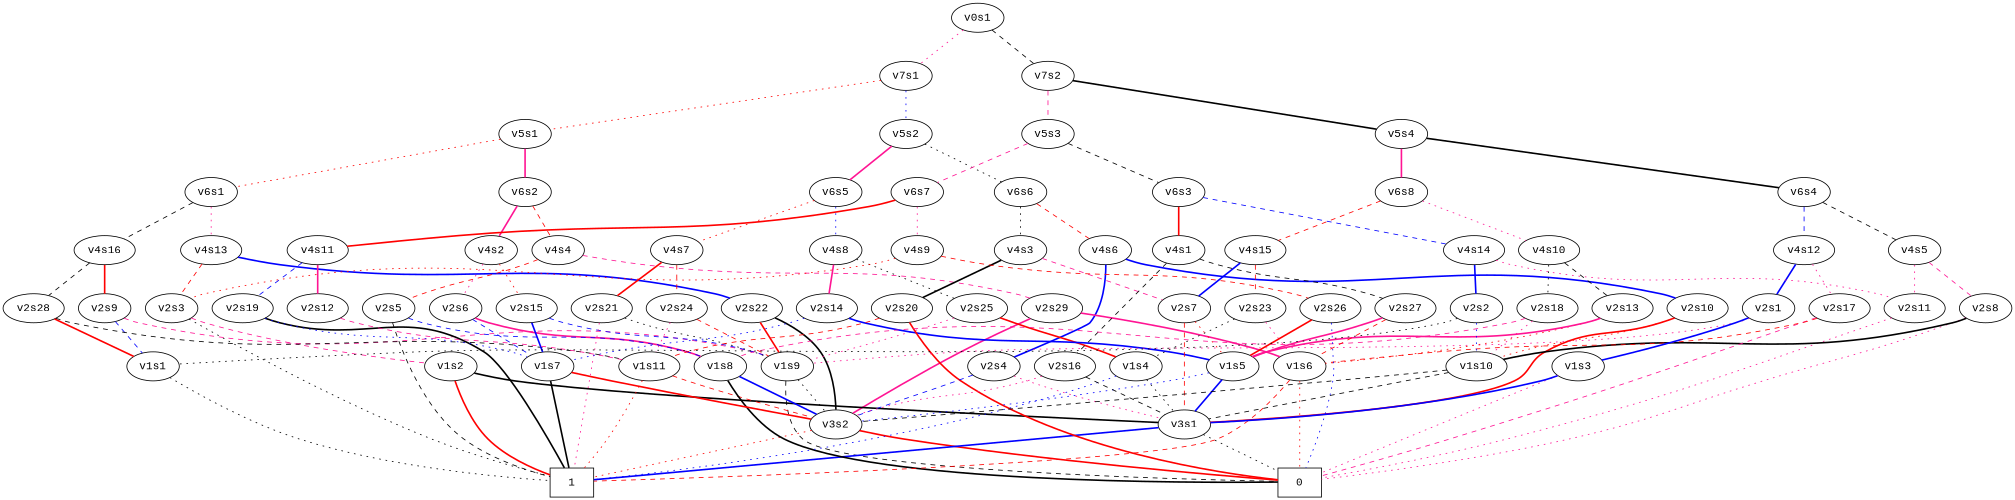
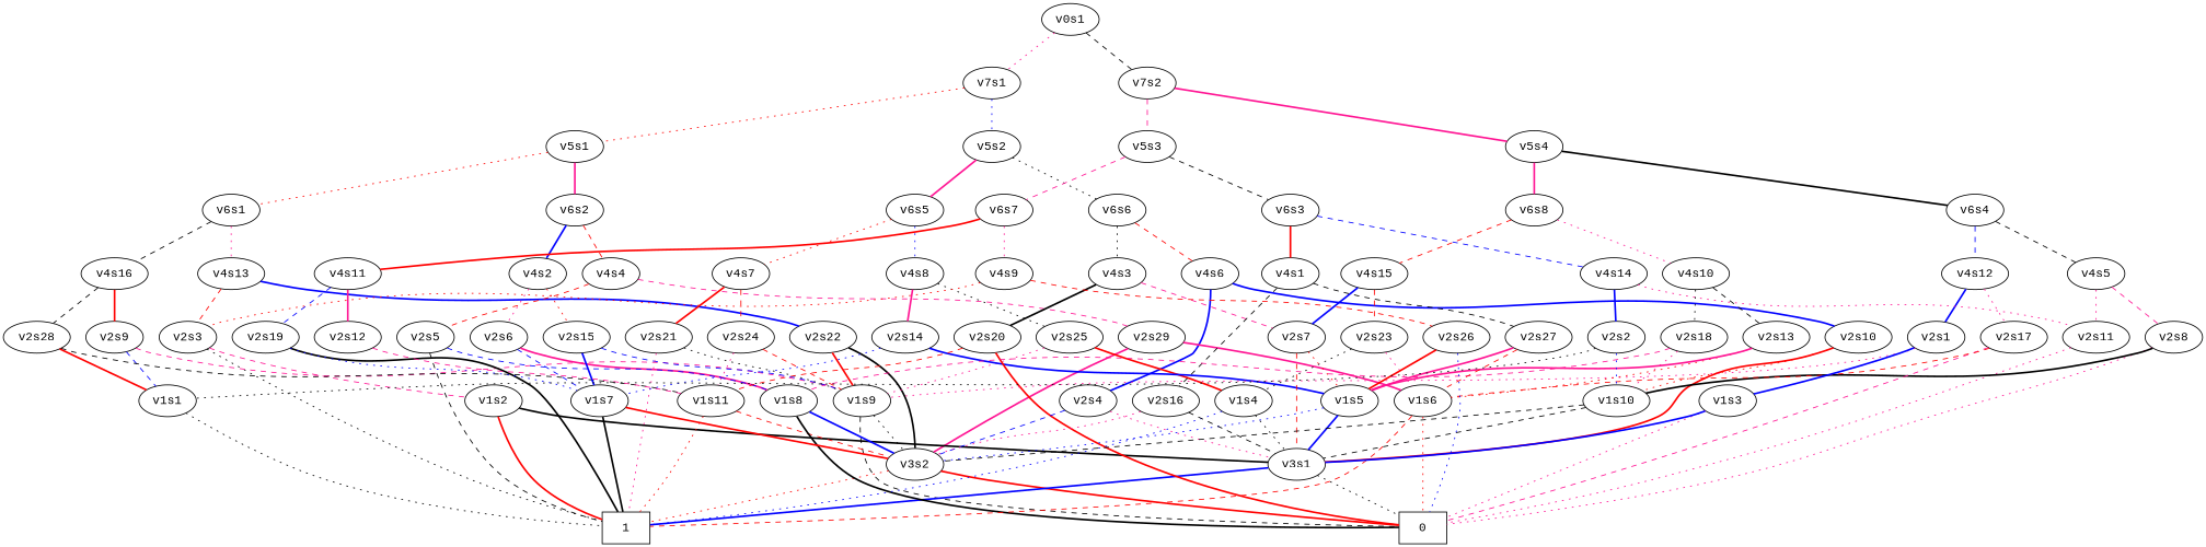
  graph {
    fontname="Liberation Mono"
    node [fontname="Liberation Mono"]
    edge [color=deeppink fontname="Liberation Mono" style=dotted]
    n1 [label=v0s1]
    n2 [label=v7s1]
    n3 [label=v7s2]
    n4 [label=v5s1]
    n5 [label=v5s2]
    n6 [label=v5s4]
    n7 [label=v5s3]
    n8 [label=v6s1]
    n9 [label=v6s2]
    n10 [label=v6s5]
    n11 [label=v6s6]
    n12 [label=v6s4]
    n13 [label=v6s8]
    n14 [label=v6s7]
    n15 [label=v6s3]
    n16 [label=v4s13]
    n17 [label=v4s16]
    n18 [label=v4s2]
    n19 [label=v4s4]
    n20 [label=v4s7]
    n21 [label=v4s8]
    n22 [label=v4s3]
    n23 [label=v4s6]
    n24 [label=v2s22]
    n25 [label=v2s3]
    n26 [label=v2s9]
    n27 [label=v2s28]
    n28 [label=v2s6]
    n29 [label=v2s15]
    n30 [label=v2s29]
    n31 [label=v2s5]
    n32 [label=v3s2]
    n33 [label=v1s9]
    n34 [label=1 shape=box]
    n35 [label=v1s2]
    n36 [label=v1s1]
    n37 [label=v1s11]
    n38 [label=0 shape=box]
    n39 [label=v3s1]
    n40 [label=v1s8]
    n41 [label=v1s7]
    n42 [label=v1s6]
    n43 [label=v2s21]
    n44 [label=v2s24]
    n45 [label=v2s25]
    n46 [label=v2s14]
    n47 [label=v2s7]
    n48 [label=v2s20]
    n49 [label=v2s10]
    n50 [label=v2s4]
    n51 [label=v1s4]
    n52 [label=v1s5]
    n53 [label=v1s10]
    n54 [label=v4s5]
    n55 [label=v4s12]
    n56 [label=v4s15]
    n57 [label=v4s10]
    n58 [label=v4s11]
    n59 [label=v4s9]
    n60 [label=v4s1]
    n61 [label=v4s14]
    n62 [label=v2s11]
    n63 [label=v2s8]
    n64 [label=v2s17]
    n65 [label=v2s1]
    n66 [label=v2s23]
    n67 [label=v2s18]
    n68 [label=v2s13]
    n69 [label=v1s3]
    n70 [label=v2s19]
    n71 [label=v2s12]
    n72 [label=v2s26]
    n73 [label=v2s27]
    n74 [label=v2s16]
    n75 [label=v2s2]
    n1 -- n2
    n1 -- n3 [color=black style=dashed]
    n2 -- n4 [color=red]
    n2 -- n5 [color=blue]
-   n3 -- n6 [color=black style=bold]
+   n3 -- n6 [style=bold]
    n3 -- n7 [style=dashed]
    n4 -- n8 [color=red]
    n4 -- n9 [style=bold]
    n5 -- n10 [style=bold]
    n5 -- n11 [color=black]
    n6 -- n12 [color=black style=bold]
    n6 -- n13 [style=bold]
    n7 -- n14 [style=dashed]
    n7 -- n15 [color=black style=dashed]
    n8 -- n16
    n8 -- n17 [color=black style=dashed]
-   n9 -- n18 [style=bold]
+   n9 -- n18 [color=blue style=bold]
    n9 -- n19 [color=red style=dashed]
    n10 -- n20 [color=red]
    n10 -- n21 [color=blue]
    n11 -- n22 [color=black]
    n11 -- n23 [color=red style=dashed]
    n12 -- n54 [color=black style=dashed]
    n12 -- n55 [color=blue style=dashed]
    n13 -- n56 [color=red style=dashed]
    n13 -- n57
    n14 -- n58 [color=red style=bold]
    n14 -- n59
    n15 -- n60 [color=red style=bold]
    n15 -- n61 [color=blue style=dashed]
    n16 -- n24 [color=blue style=bold]
    n16 -- n25 [color=red style=dashed]
    n17 -- n26 [color=red style=bold]
    n17 -- n27 [color=black style=dashed]
    n18 -- n28
    n18 -- n29 [color=red]
    n19 -- n30 [style=dashed]
    n19 -- n31 [color=red style=dashed]
    n20 -- n43 [color=red style=bold]
    n20 -- n44 [color=red style=dashed]
    n21 -- n45 [color=black]
    n21 -- n46 [style=bold]
    n22 -- n47 [style=dashed]
    n22 -- n48 [color=black style=bold]
    n23 -- n49 [color=blue style=bold]
    n23 -- n50 [color=blue style=bold]
    n24 -- n32 [color=black style=bold]
    n24 -- n33 [color=red style=bold]
    n25 -- n34 [color=black]
    n25 -- n35 [style=dashed]
    n26 -- n33 [style=dashed]
    n26 -- n36 [color=blue style=dashed]
    n27 -- n36 [color=red style=bold]
    n27 -- n37 [color=black style=dashed]
    n28 -- n40 [style=bold]
    n28 -- n41 [color=blue style=dashed]
    n29 -- n33 [color=blue style=dashed]
    n29 -- n41 [color=blue style=bold]
    n30 -- n32 [style=bold]
    n30 -- n42 [style=bold]
    n31 -- n34 [color=black style=dashed]
    n31 -- n40 [color=blue style=dashed]
    n32 -- n34 [color=red]
    n32 -- n38 [color=red style=bold]
    n33 -- n32 [color=black]
    n33 -- n38 [color=black style=dashed]
    n35 -- n34 [color=red style=bold]
    n35 -- n39 [color=black style=bold]
    n36 -- n34 [color=black]
    n37 -- n32 [color=red style=dashed]
    n37 -- n34 [color=red]
    n39 -- n34 [color=blue style=bold]
    n39 -- n38 [color=black]
    n40 -- n32 [color=blue style=bold]
    n40 -- n38 [color=black style=bold]
    n41 -- n32 [color=red style=bold]
    n41 -- n34 [color=black style=bold]
    n42 -- n34 [color=red style=dashed]
    n42 -- n38 [color=red]
    n43 -- n33 [color=black]
    n43 -- n34
    n44 -- n33 [color=red style=dashed]
    n44 -- n37
    n45 -- n33
    n45 -- n51 [color=red style=bold]
    n46 -- n41 [color=blue]
    n46 -- n52 [color=blue style=bold]
    n47 -- n39 [color=red style=dashed]
    n47 -- n52 [color=red]
    n48 -- n37 [color=red style=dashed]
    n48 -- n38 [color=red style=bold]
    n49 -- n39 [color=red style=bold]
    n49 -- n53 [color=red]
    n50 -- n32 [color=blue style=dashed]
    n50 -- n39
    n51 -- n34 [color=blue]
    n51 -- n39 [color=black]
    n52 -- n32 [color=blue]
    n52 -- n39 [color=blue style=bold]
    n53 -- n32 [color=black style=dashed]
    n53 -- n39 [color=black style=dashed]
    n54 -- n62
    n54 -- n63 [style=dashed]
    n55 -- n64
    n55 -- n65 [color=blue style=bold]
    n56 -- n47 [color=blue style=bold]
    n56 -- n66 [color=red style=dashed]
    n57 -- n67 [color=black]
    n57 -- n68 [color=black style=dashed]
    n58 -- n70 [color=blue style=dashed]
    n58 -- n71 [style=bold]
    n59 -- n25 [color=red]
    n59 -- n72 [color=red style=dashed]
    n60 -- n73 [color=black style=dashed]
    n60 -- n74 [color=black style=dashed]
    n61 -- n62
    n61 -- n75 [color=blue style=bold]
    n62 -- n38
    n63 -- n38
    n63 -- n53 [color=black style=bold]
    n64 -- n38 [style=dashed]
    n64 -- n42 [color=red style=dashed]
    n65 -- n33
    n65 -- n69 [color=blue style=bold]
    n66 -- n42
    n66 -- n51 [color=black]
    n67 -- n40 [style=dashed]
    n67 -- n53
    n68 -- n42 [color=red]
    n68 -- n52 [style=bold]
    n69 -- n38
    n69 -- n39 [color=blue style=bold]
    n70 -- n34 [color=black style=bold]
    n70 -- n41 [color=blue]
    n71 -- n37 [style=dashed]
    n72 -- n38 [color=blue]
    n72 -- n52 [color=red style=bold]
    n73 -- n42 [color=red style=dashed]
    n73 -- n52 [style=bold]
    n74 -- n32
    n74 -- n39 [color=black style=dashed]
    n75 -- n36 [color=black]
    n75 -- n53 [color=blue]
  }
